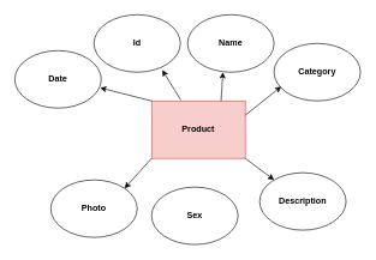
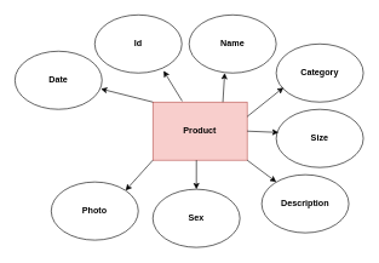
  <mxCell id="0" />
  <mxCell id="1" parent="0" />
  <mxCell id="2" value="&lt;b&gt;Product&lt;/b&gt;" style="rounded=0;whiteSpace=wrap;html=1;fillColor=#F8CECC;strokeColor=#b85450;" vertex="1" parent="1"><mxGeometry x="210" y="140" width="130" height="80" as="geometry" /></mxCell>
  <mxCell id="3" value="&lt;b&gt;Date&lt;/b&gt;" style="ellipse;whiteSpace=wrap;html=1;" vertex="1" parent="1"><mxGeometry x="20" y="70" width="120" height="80" as="geometry" /></mxCell>
  <mxCell id="4" value="&lt;b&gt;Name&lt;/b&gt;" style="ellipse;whiteSpace=wrap;html=1;" vertex="1" parent="1"><mxGeometry x="260" y="20" width="120" height="80" as="geometry" /></mxCell>
  <mxCell id="5" value="&lt;b&gt;Category&lt;/b&gt;" style="ellipse;whiteSpace=wrap;html=1;" vertex="1" parent="1"><mxGeometry x="380" y="60" width="120" height="80" as="geometry" /></mxCell>
+ <mxCell id="6" value="&lt;b&gt;Size&lt;/b&gt;" style="ellipse;whiteSpace=wrap;html=1;" vertex="1" parent="1"><mxGeometry x="380" y="150" width="120" height="80" as="geometry" /></mxCell>
  <mxCell id="7" value="&lt;b&gt;Photo&lt;/b&gt;" style="ellipse;whiteSpace=wrap;html=1;" vertex="1" parent="1"><mxGeometry x="70" y="250" width="120" height="80" as="geometry" /></mxCell>
  <mxCell id="8" value="&lt;b&gt;Sex&lt;/b&gt;" style="ellipse;whiteSpace=wrap;html=1;" vertex="1" parent="1"><mxGeometry x="210" y="260" width="120" height="80" as="geometry" /></mxCell>
  <mxCell id="9" value="&lt;b&gt;Description&lt;/b&gt;" style="ellipse;whiteSpace=wrap;html=1;" vertex="1" parent="1"><mxGeometry x="360" y="240" width="120" height="80" as="geometry" /></mxCell>
  <mxCell id="10" value="&lt;b&gt;Id&lt;/b&gt;" style="ellipse;whiteSpace=wrap;html=1;" vertex="1" parent="1"><mxGeometry x="130" y="20" width="120" height="80" as="geometry" /></mxCell>
  <mxCell id="11" value="" style="endArrow=classic;html=1;rounded=0;exitX=0;exitY=0;exitDx=0;exitDy=0;entryX=0.987;entryY=0.648;entryDx=0;entryDy=0;entryPerimeter=0;" edge="1" parent="1" source="2" target="3"><mxGeometry width="50" height="50" relative="1" as="geometry"><mxPoint x="250" y="220" as="sourcePoint" /><mxPoint x="130" y="120" as="targetPoint" /><Array as="points"><mxPoint x="210" y="140" /></Array></mxGeometry></mxCell>
  <mxCell id="12" value="" style="endArrow=classic;html=1;rounded=0;exitX=0.75;exitY=0;exitDx=0;exitDy=0;" edge="1" parent="1"><mxGeometry width="50" height="50" relative="1" as="geometry"><mxPoint x="306.5" y="140" as="sourcePoint" /><mxPoint x="309" y="100" as="targetPoint" /></mxGeometry></mxCell>
  <mxCell id="13" value="" style="endArrow=classic;html=1;rounded=0;entryX=0.083;entryY=0.75;entryDx=0;entryDy=0;entryPerimeter=0;" edge="1" parent="1" target="5"><mxGeometry width="50" height="50" relative="1" as="geometry"><mxPoint x="340" y="160" as="sourcePoint" /><mxPoint x="390" y="110" as="targetPoint" /></mxGeometry></mxCell>
+ <mxCell id="14" value="" style="endArrow=classic;html=1;rounded=0;entryX=0.5;entryY=0;entryDx=0;entryDy=0;exitX=0.462;exitY=1;exitDx=0;exitDy=0;exitPerimeter=0;" edge="1" parent="1" source="2" target="8"><mxGeometry width="50" height="50" relative="1" as="geometry"><mxPoint x="220" y="270" as="sourcePoint" /><mxPoint x="270" y="220" as="targetPoint" /></mxGeometry></mxCell>
  <mxCell id="15" value="" style="endArrow=classic;html=1;rounded=0;entryX=1;entryY=0;entryDx=0;entryDy=0;exitX=0;exitY=1;exitDx=0;exitDy=0;" edge="1" parent="1" source="2" target="7"><mxGeometry width="50" height="50" relative="1" as="geometry"><mxPoint x="160" y="270" as="sourcePoint" /><mxPoint x="210" y="220" as="targetPoint" /></mxGeometry></mxCell>
  <mxCell id="16" value="" style="endArrow=classic;html=1;rounded=0;entryX=0.79;entryY=0.963;entryDx=0;entryDy=0;entryPerimeter=0;exitX=0.311;exitY=-0.017;exitDx=0;exitDy=0;exitPerimeter=0;" edge="1" parent="1" source="2" target="10"><mxGeometry width="50" height="50" relative="1" as="geometry"><mxPoint x="230" y="150" as="sourcePoint" /><mxPoint x="280" y="100" as="targetPoint" /></mxGeometry></mxCell>
  <mxCell id="17" value="" style="endArrow=classic;html=1;rounded=0;entryX=0.167;entryY=0.125;entryDx=0;entryDy=0;entryPerimeter=0;exitX=1;exitY=1;exitDx=0;exitDy=0;" edge="1" parent="1" source="2" target="9"><mxGeometry width="50" height="50" relative="1" as="geometry"><mxPoint x="330" y="270" as="sourcePoint" /><mxPoint x="380" y="220" as="targetPoint" /></mxGeometry></mxCell>
+ <mxCell id="18" value="" style="endArrow=classic;html=1;rounded=0;entryX=0.027;entryY=0.398;entryDx=0;entryDy=0;entryPerimeter=0;exitX=1;exitY=0.5;exitDx=0;exitDy=0;" edge="1" parent="1" source="2" target="6"><mxGeometry width="50" height="50" relative="1" as="geometry"><mxPoint x="330" y="220" as="sourcePoint" /><mxPoint x="380" y="170" as="targetPoint" /></mxGeometry></mxCell>
